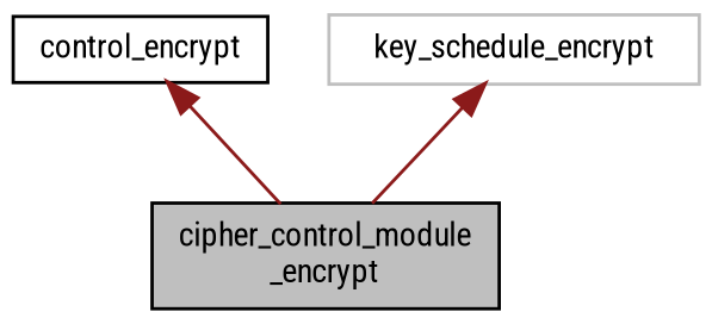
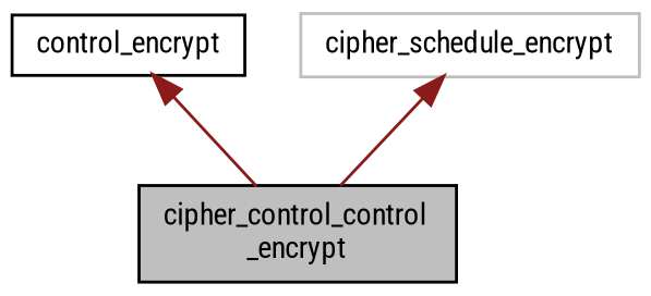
  digraph {
    fontname="Roboto Condensed"
    node [color=black fillcolor=white fontname="Roboto Condensed" fontsize=10 shape=record style=filled]
    edge [color=firebrick4 dir=back fontname="Roboto Condensed" fontsize=10 labelfontname=Helvetica labelfontsize=10 style=solid]
-   n1 [fillcolor=grey75 fontcolor=black height=0.2 label="cipher_control_module\l_encrypt" width=0.4]
+   n1 [fillcolor=grey75 fontcolor=black height=0.2 label="cipher_control_control\l_encrypt" width=0.4]
    n2 [height=0.2 label=control_encrypt width=0.4]
-   n3 [color=grey75 height=0.2 label=key_schedule_encrypt width=0.4]
+   n3 [color=grey75 height=0.2 label=cipher_schedule_encrypt width=0.4]
    n2 -> n1
    n3 -> n1
  }
